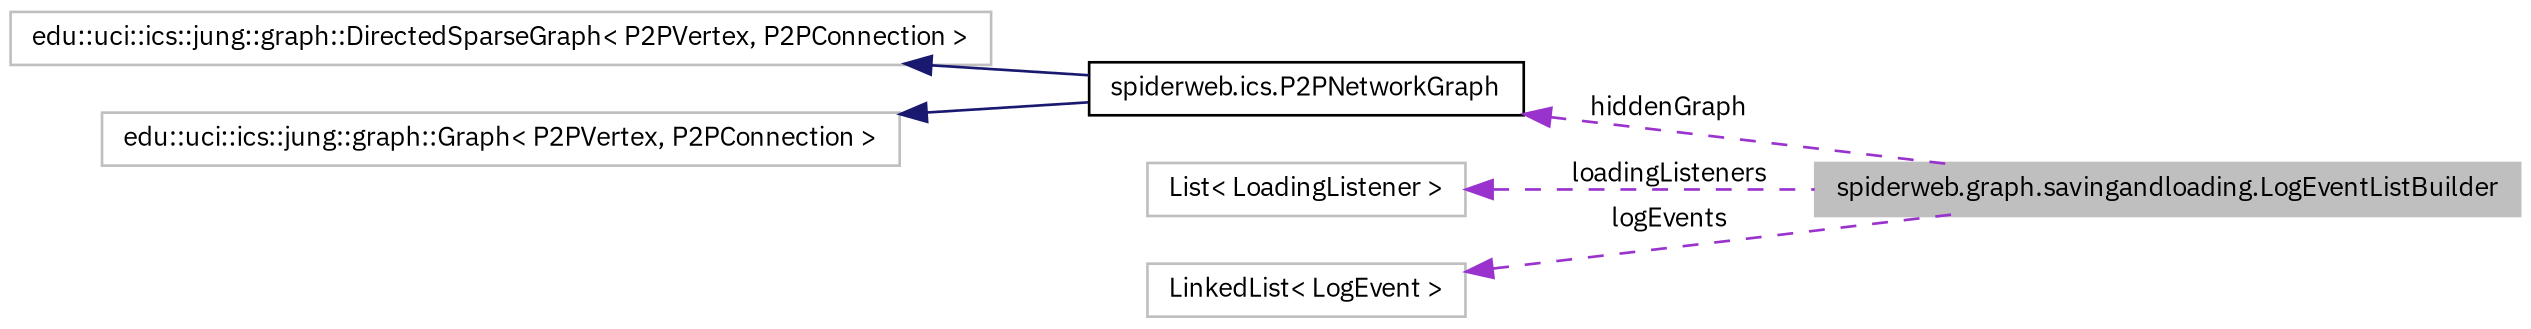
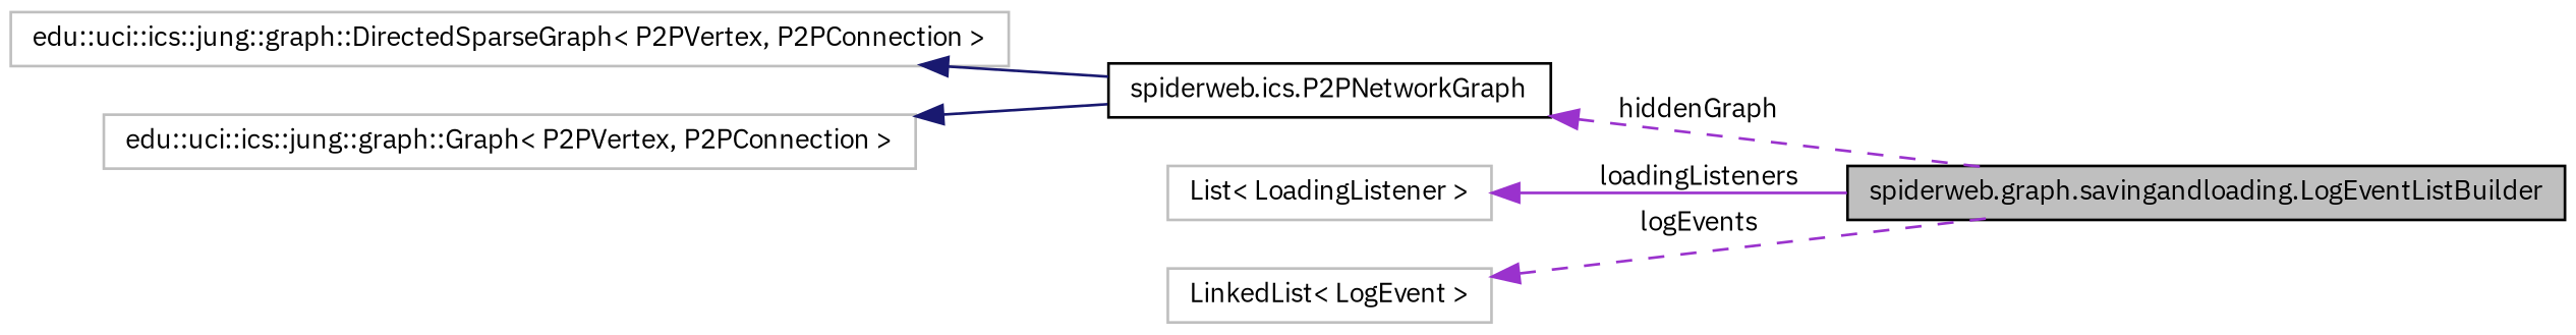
  digraph {
    fontname="IBM Plex Sans"
    rankdir=LR
    node [color=grey75 fillcolor=white fontname="IBM Plex Sans" fontsize=10 shape=record style=filled]
    edge [color=darkorchid3 dir=back fontname="IBM Plex Sans" fontsize=10 labelfontname=Helvetica labelfontsize=10 style=dashed]
-   n1 [fillcolor=grey75 fontcolor=black height=0.2 label="spiderweb.graph.savingandloading.LogEventListBuilder" width=0.4]
+   n1 [color=black fillcolor=grey75 fontcolor=black height=0.2 label="spiderweb.graph.savingandloading.LogEventListBuilder" width=0.4]
    n2 [color=black height=0.2 label="spiderweb.ics.P2PNetworkGraph" width=0.4]
    n3 [height=0.2 label="edu::uci::ics::jung::graph::DirectedSparseGraph\< P2PVertex, P2PConnection \>" width=0.4]
    n4 [height=0.2 label="edu::uci::ics::jung::graph::Graph\< P2PVertex, P2PConnection \>" width=0.4]
    n5 [height=0.2 label="List\< LoadingListener \>" width=0.4]
    n6 [height=0.2 label="LinkedList\< LogEvent \>" width=0.4]
    n2 -> n1 [label=hiddenGraph]
    n3 -> n2 [color=midnightblue style=solid]
    n4 -> n2 [color=midnightblue style=solid]
-   n5 -> n1 [label=loadingListeners]
+   n5 -> n1 [label=loadingListeners style=solid]
    n6 -> n1 [label=logEvents]
  }
